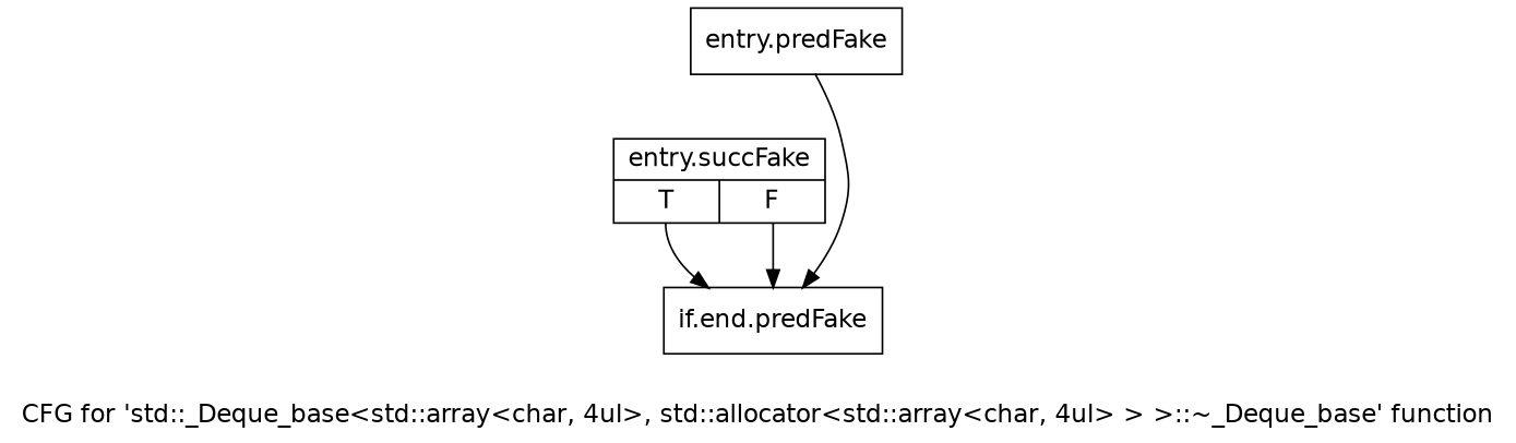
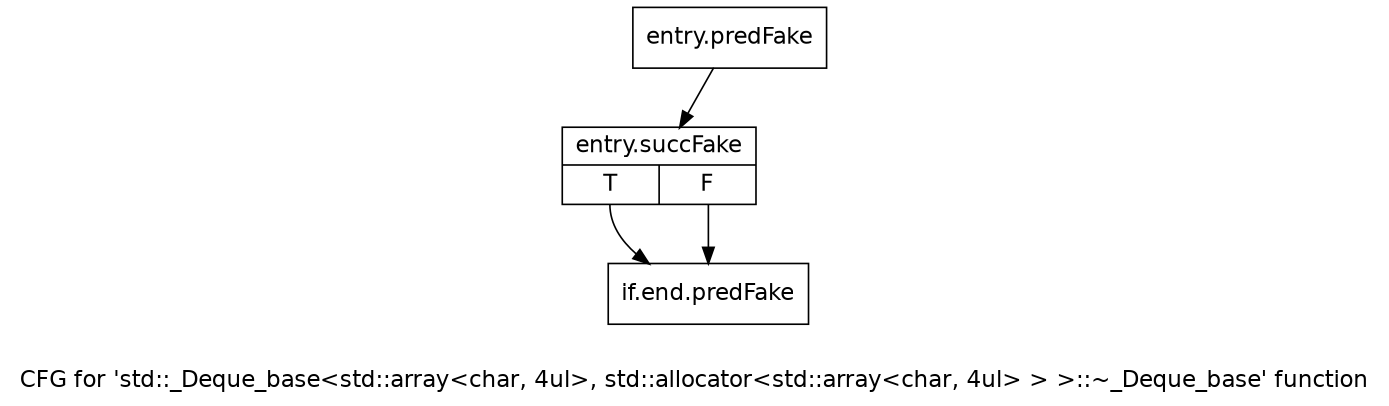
  digraph {
    fontname="DejaVu Sans"
    label="CFG for 'std::_Deque_base\<std::array\<char, 4ul\>, std::allocator\<std::array\<char, 4ul\> \> \>::~_Deque_base' function"
    node [fontname="DejaVu Sans" shape=record filename="/tools/Xilinx/Vitis_HLS/2022.1/tps/lnx64/gcc-8.3.0/lib/gcc/x86_64-pc-linux-gnu/8.3.0/../../../../include/c++/8.3.0/bits/stl_deque.h"]
    edge [execusionnum=0 filename="/tools/Xilinx/Vitis_HLS/2022.1/tps/lnx64/gcc-8.3.0/lib/gcc/x86_64-pc-linux-gnu/8.3.0/../../../../include/c++/8.3.0/bits/stl_deque.h" fontname="DejaVu Sans"]
    n1 [label="{entry.predFake}" filename=""]
    n2 [label="{entry.succFake|{<s0>T|<s1>F}}" linenumber=664]
    n3 [label="{if.end.predFake}" linenumber=670]
-   n1 -> n3
+   n1 -> n2
    n2 -> n3 [tailport=s0]
    n2 -> n3 [tailport=s1 execusionnum="" filename=""]
  }
